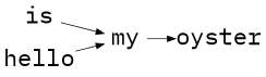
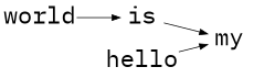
  digraph {
    fontname="IBM Plex Mono"
    rankdir=LR
    node [fontname="IBM Plex Mono" fontsize=30 margin=0 shape=plaintext]
    edge [fontname="IBM Plex Mono"]
+   n1 [label=world]
    n2 [label=is]
    n3 [label=my]
    n4 [label=hello]
-   n5 [label=oyster]
+   n1 -> n2
    n2 -> n3
-   n3 -> n5
    n4 -> n3
  }
